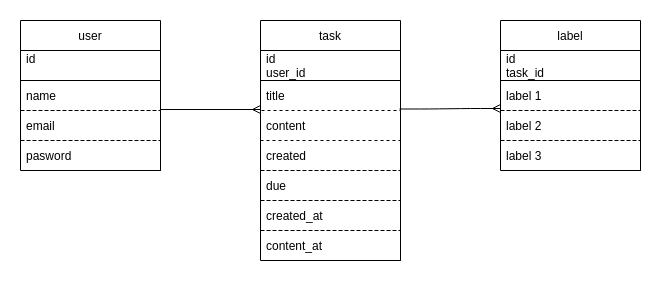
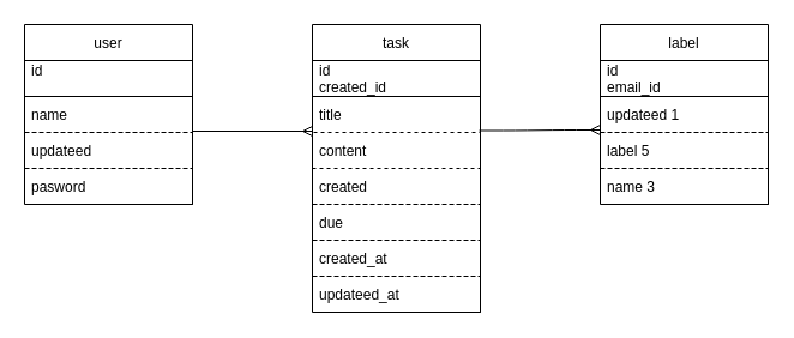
  <mxCell id="0" />
  <mxCell id="1" parent="0" />
  <mxCell id="2" value="user" style="swimlane;fontStyle=0;childLayout=stackLayout;horizontal=1;startSize=30;horizontalStack=0;resizeParent=1;resizeParentMax=0;resizeLast=0;collapsible=1;marginBottom=0;" vertex="1" parent="1"><mxGeometry x="20" y="20" width="140" height="150" as="geometry" /></mxCell>
  <mxCell id="3" value="id &#10;" style="text;strokeColor=default;fillColor=none;align=left;verticalAlign=middle;spacingLeft=4;spacingRight=4;overflow=hidden;points=[[0,0.5],[1,0.5]];portConstraint=eastwest;rotatable=0;" vertex="1" parent="2"><mxGeometry y="30" width="140" height="30" as="geometry" /></mxCell>
  <mxCell id="4" value="name" style="text;strokeColor=default;fillColor=none;align=left;verticalAlign=middle;spacingLeft=4;spacingRight=4;overflow=hidden;points=[[0,0.5],[1,0.5]];portConstraint=eastwest;rotatable=0;dashed=1;" vertex="1" parent="2"><mxGeometry y="60" width="140" height="30" as="geometry" /></mxCell>
- <mxCell id="5" value="email" style="text;strokeColor=default;fillColor=none;align=left;verticalAlign=middle;spacingLeft=4;spacingRight=4;overflow=hidden;points=[[0,0.5],[1,0.5]];portConstraint=eastwest;rotatable=0;dashed=1;" vertex="1" parent="2"><mxGeometry y="90" width="140" height="30" as="geometry" /></mxCell>
+ <mxCell id="5" value="updateed" style="text;strokeColor=default;fillColor=none;align=left;verticalAlign=middle;spacingLeft=4;spacingRight=4;overflow=hidden;points=[[0,0.5],[1,0.5]];portConstraint=eastwest;rotatable=0;dashed=1;" vertex="1" parent="2"><mxGeometry y="90" width="140" height="30" as="geometry" /></mxCell>
  <mxCell id="6" value="pasword" style="text;strokeColor=default;fillColor=none;align=left;verticalAlign=middle;spacingLeft=4;spacingRight=4;overflow=hidden;points=[[0,0.5],[1,0.5]];portConstraint=eastwest;rotatable=0;dashed=1;" vertex="1" parent="2"><mxGeometry y="120" width="140" height="30" as="geometry" /></mxCell>
  <mxCell id="7" value="task" style="swimlane;fontStyle=0;childLayout=stackLayout;horizontal=1;startSize=30;horizontalStack=0;resizeParent=1;resizeParentMax=0;resizeLast=0;collapsible=1;marginBottom=0;strokeColor=default;" vertex="1" parent="1"><mxGeometry x="260" y="20" width="140" height="240" as="geometry" /></mxCell>
- <mxCell id="8" value="id&#10;user_id" style="text;strokeColor=default;fillColor=none;align=left;verticalAlign=middle;spacingLeft=4;spacingRight=4;overflow=hidden;points=[[0,0.5],[1,0.5]];portConstraint=eastwest;rotatable=0;" vertex="1" parent="7"><mxGeometry y="30" width="140" height="30" as="geometry" /></mxCell>
+ <mxCell id="8" value="id&#10;created_id" style="text;strokeColor=default;fillColor=none;align=left;verticalAlign=middle;spacingLeft=4;spacingRight=4;overflow=hidden;points=[[0,0.5],[1,0.5]];portConstraint=eastwest;rotatable=0;" vertex="1" parent="7"><mxGeometry y="30" width="140" height="30" as="geometry" /></mxCell>
  <mxCell id="9" value="title" style="text;strokeColor=default;fillColor=none;align=left;verticalAlign=middle;spacingLeft=4;spacingRight=4;overflow=hidden;points=[[0,0.5],[1,0.5]];portConstraint=eastwest;rotatable=0;dashed=1;" vertex="1" parent="7"><mxGeometry y="60" width="140" height="30" as="geometry" /></mxCell>
  <mxCell id="10" value="content" style="text;strokeColor=none;fillColor=none;align=left;verticalAlign=middle;spacingLeft=4;spacingRight=4;overflow=hidden;points=[[0,0.5],[1,0.5]];portConstraint=eastwest;rotatable=0;" vertex="1" parent="7"><mxGeometry y="90" width="140" height="30" as="geometry" /></mxCell>
  <mxCell id="11" value="created" style="text;strokeColor=default;fillColor=none;align=left;verticalAlign=middle;spacingLeft=4;spacingRight=4;overflow=hidden;points=[[0,0.5],[1,0.5]];portConstraint=eastwest;rotatable=0;dashed=1;" vertex="1" parent="7"><mxGeometry y="120" width="140" height="30" as="geometry" /></mxCell>
  <mxCell id="12" value="due" style="text;strokeColor=default;fillColor=none;align=left;verticalAlign=middle;spacingLeft=4;spacingRight=4;overflow=hidden;points=[[0,0.5],[1,0.5]];portConstraint=eastwest;rotatable=0;dashed=1;" vertex="1" parent="7"><mxGeometry y="150" width="140" height="30" as="geometry" /></mxCell>
  <mxCell id="13" value="created_at" style="text;strokeColor=default;fillColor=none;align=left;verticalAlign=middle;spacingLeft=4;spacingRight=4;overflow=hidden;points=[[0,0.5],[1,0.5]];portConstraint=eastwest;rotatable=0;dashed=1;" vertex="1" parent="7"><mxGeometry y="180" width="140" height="30" as="geometry" /></mxCell>
- <mxCell id="14" value="content_at" style="text;strokeColor=default;fillColor=none;align=left;verticalAlign=middle;spacingLeft=4;spacingRight=4;overflow=hidden;points=[[0,0.5],[1,0.5]];portConstraint=eastwest;rotatable=0;dashed=1;" vertex="1" parent="7"><mxGeometry y="210" width="140" height="30" as="geometry" /></mxCell>
+ <mxCell id="14" value="updateed_at" style="text;strokeColor=default;fillColor=none;align=left;verticalAlign=middle;spacingLeft=4;spacingRight=4;overflow=hidden;points=[[0,0.5],[1,0.5]];portConstraint=eastwest;rotatable=0;dashed=1;" vertex="1" parent="7"><mxGeometry y="210" width="140" height="30" as="geometry" /></mxCell>
  <mxCell id="15" value="label" style="swimlane;fontStyle=0;childLayout=stackLayout;horizontal=1;startSize=30;horizontalStack=0;resizeParent=1;resizeParentMax=0;resizeLast=0;collapsible=1;marginBottom=0;strokeColor=default;" vertex="1" parent="1"><mxGeometry x="500" y="20" width="140" height="150" as="geometry" /></mxCell>
- <mxCell id="16" value="id&#10;task_id" style="text;strokeColor=default;fillColor=none;align=left;verticalAlign=middle;spacingLeft=4;spacingRight=4;overflow=hidden;points=[[0,0.5],[1,0.5]];portConstraint=eastwest;rotatable=0;" vertex="1" parent="15"><mxGeometry y="30" width="140" height="30" as="geometry" /></mxCell>
- <mxCell id="17" value="label 1" style="text;strokeColor=default;fillColor=none;align=left;verticalAlign=middle;spacingLeft=4;spacingRight=4;overflow=hidden;points=[[0,0.5],[1,0.5]];portConstraint=eastwest;rotatable=0;dashed=1;" vertex="1" parent="15"><mxGeometry y="60" width="140" height="30" as="geometry" /></mxCell>
- <mxCell id="18" value="label 2" style="text;strokeColor=default;fillColor=none;align=left;verticalAlign=middle;spacingLeft=4;spacingRight=4;overflow=hidden;points=[[0,0.5],[1,0.5]];portConstraint=eastwest;rotatable=0;dashed=1;" vertex="1" parent="15"><mxGeometry y="90" width="140" height="30" as="geometry" /></mxCell>
- <mxCell id="19" value="label 3" style="text;strokeColor=default;fillColor=none;align=left;verticalAlign=middle;spacingLeft=4;spacingRight=4;overflow=hidden;points=[[0,0.5],[1,0.5]];portConstraint=eastwest;rotatable=0;dashed=1;" vertex="1" parent="15"><mxGeometry y="120" width="140" height="30" as="geometry" /></mxCell>
+ <mxCell id="16" value="id&#10;email_id" style="text;strokeColor=default;fillColor=none;align=left;verticalAlign=middle;spacingLeft=4;spacingRight=4;overflow=hidden;points=[[0,0.5],[1,0.5]];portConstraint=eastwest;rotatable=0;" vertex="1" parent="15"><mxGeometry y="30" width="140" height="30" as="geometry" /></mxCell>
+ <mxCell id="17" value="updateed 1" style="text;strokeColor=default;fillColor=none;align=left;verticalAlign=middle;spacingLeft=4;spacingRight=4;overflow=hidden;points=[[0,0.5],[1,0.5]];portConstraint=eastwest;rotatable=0;dashed=1;" vertex="1" parent="15"><mxGeometry y="60" width="140" height="30" as="geometry" /></mxCell>
+ <mxCell id="18" value="label 5" style="text;strokeColor=default;fillColor=none;align=left;verticalAlign=middle;spacingLeft=4;spacingRight=4;overflow=hidden;points=[[0,0.5],[1,0.5]];portConstraint=eastwest;rotatable=0;dashed=1;" vertex="1" parent="15"><mxGeometry y="90" width="140" height="30" as="geometry" /></mxCell>
+ <mxCell id="19" value="name 3" style="text;strokeColor=default;fillColor=none;align=left;verticalAlign=middle;spacingLeft=4;spacingRight=4;overflow=hidden;points=[[0,0.5],[1,0.5]];portConstraint=eastwest;rotatable=0;dashed=1;" vertex="1" parent="15"><mxGeometry y="120" width="140" height="30" as="geometry" /></mxCell>
  <mxCell id="20" value="" style="edgeStyle=entityRelationEdgeStyle;fontSize=12;html=1;endArrow=ERmany;exitX=0.993;exitY=-0.05;exitDx=0;exitDy=0;exitPerimeter=0;" edge="1" parent="1" source="10"><mxGeometry width="100" height="100" relative="1" as="geometry"><mxPoint x="340" y="180" as="sourcePoint" /><mxPoint x="500" y="108" as="targetPoint" /></mxGeometry></mxCell>
  <mxCell id="21" value="" style="fontSize=12;html=1;endArrow=ERmany;" edge="1" parent="1"><mxGeometry width="100" height="100" relative="1" as="geometry"><mxPoint x="160" y="109" as="sourcePoint" /><mxPoint x="260" y="109" as="targetPoint" /></mxGeometry></mxCell>
